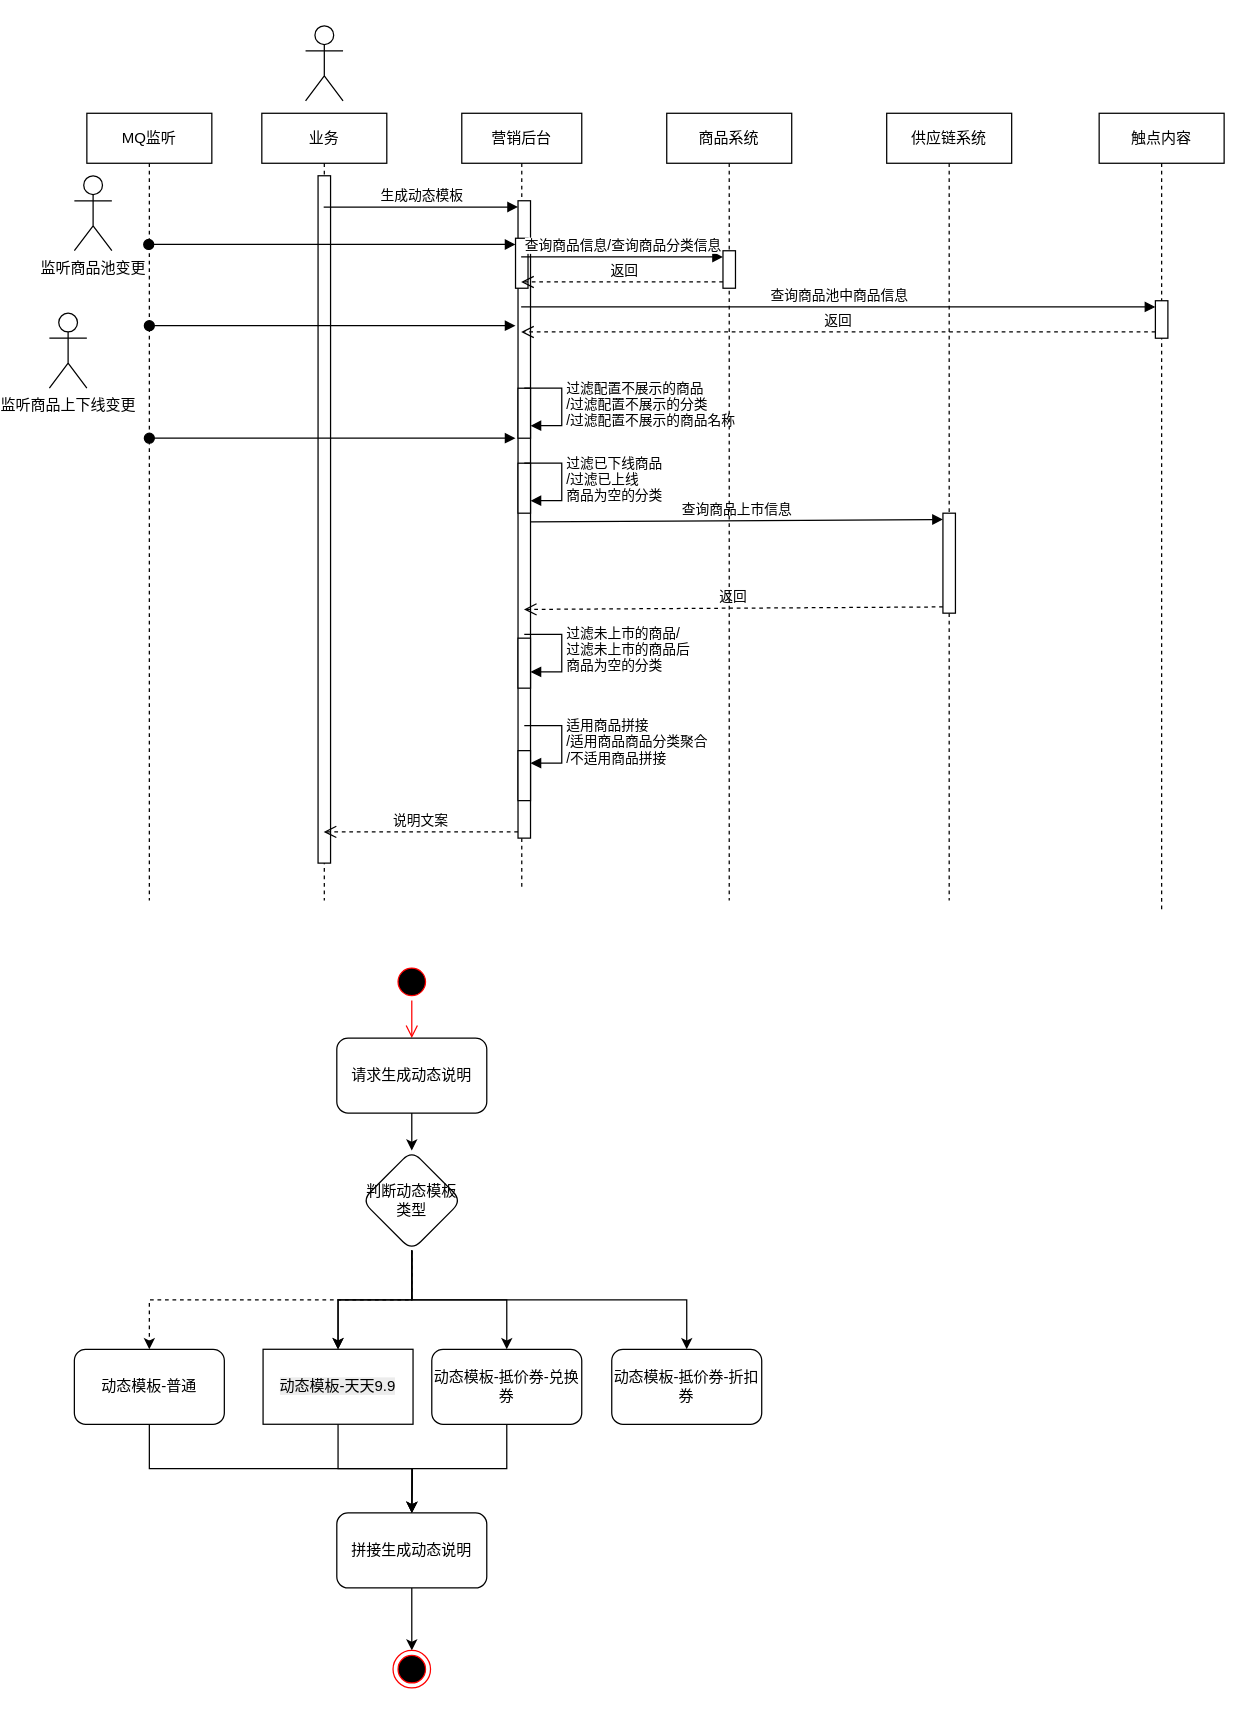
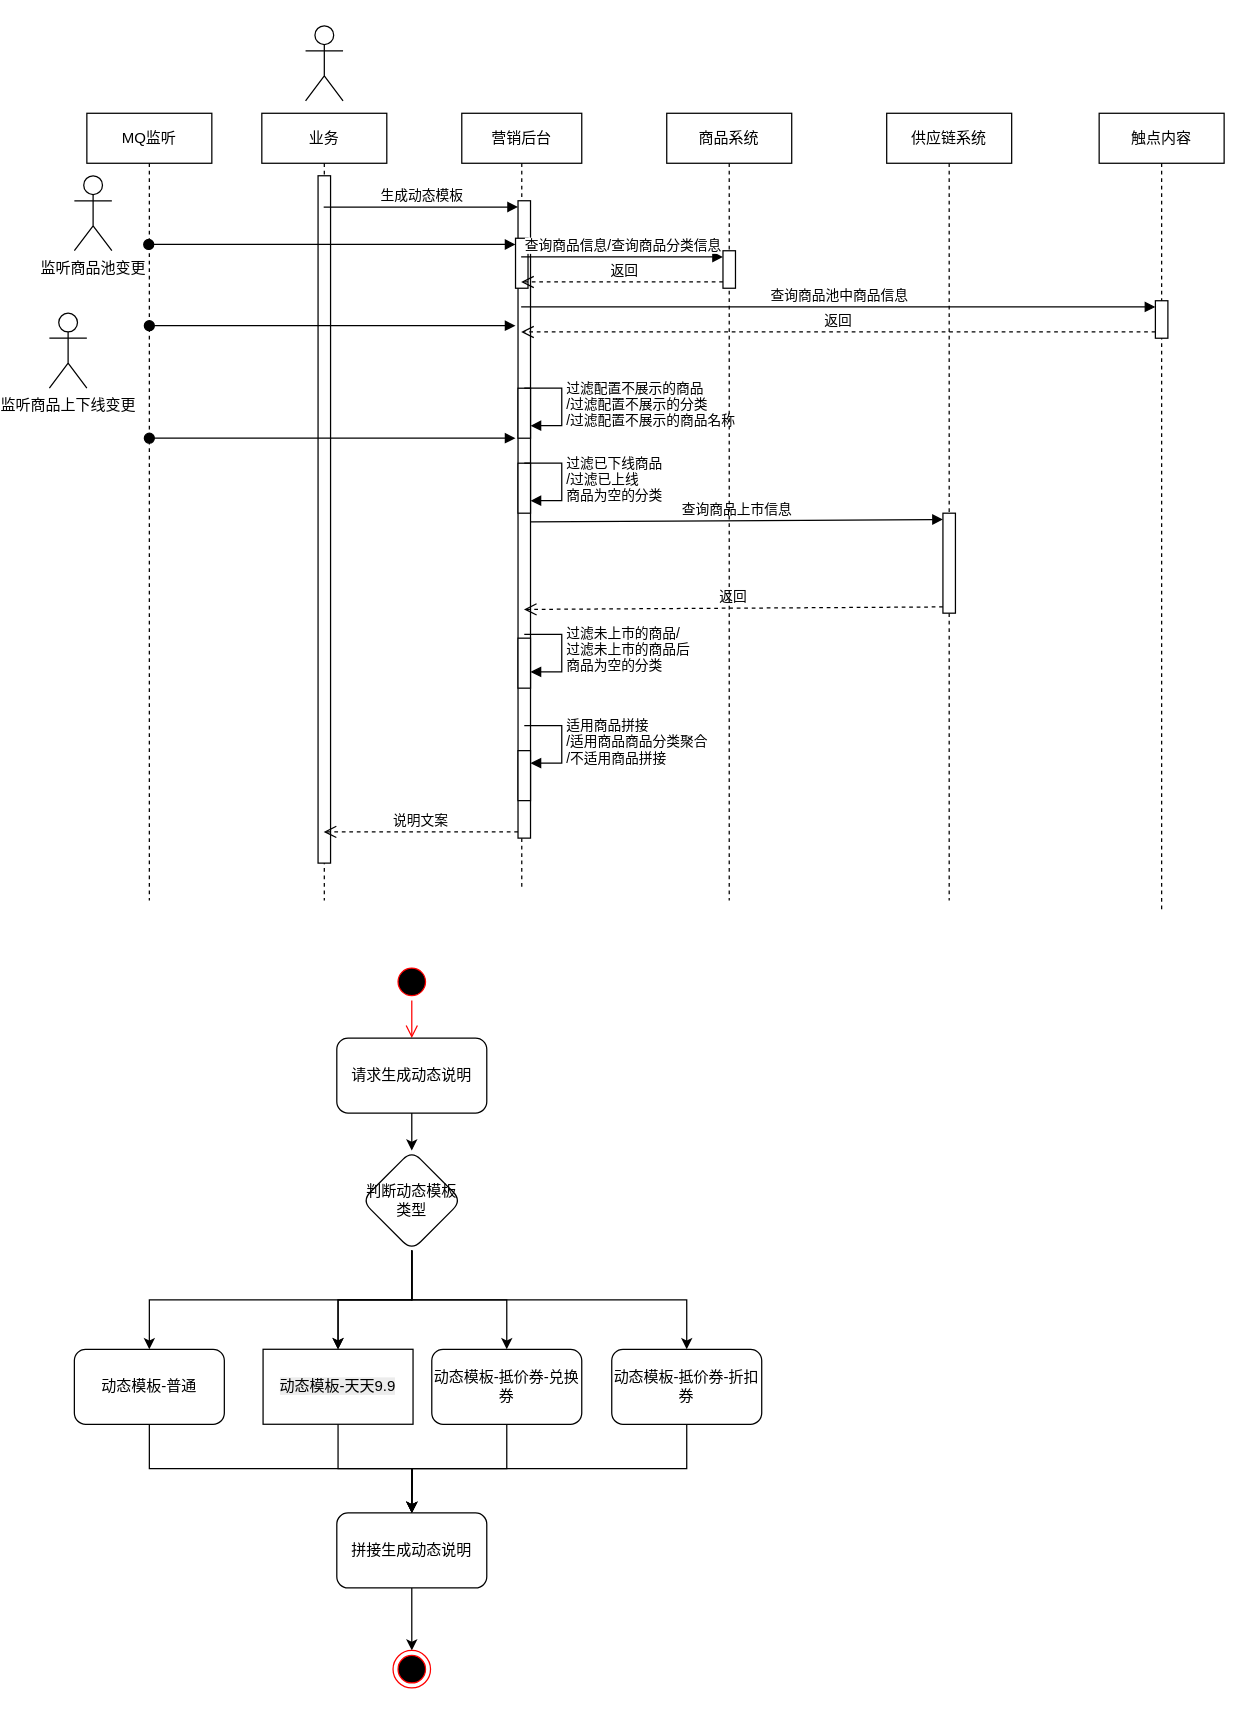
  <mxCell id="0" />
  <mxCell id="1" parent="0" />
  <mxCell id="2" value="业务" style="shape=umlLifeline;perimeter=lifelinePerimeter;whiteSpace=wrap;html=1;container=1;dropTarget=0;collapsible=0;recursiveResize=0;outlineConnect=0;portConstraint=eastwest;newEdgeStyle={&quot;curved&quot;:0,&quot;rounded&quot;:0};" vertex="1" parent="1"><mxGeometry x="190" y="90" width="100" height="630" as="geometry" /></mxCell>
  <mxCell id="3" value="" style="html=1;points=[[0,0,0,0,5],[0,1,0,0,-5],[1,0,0,0,5],[1,1,0,0,-5]];perimeter=orthogonalPerimeter;outlineConnect=0;targetShapes=umlLifeline;portConstraint=eastwest;newEdgeStyle={&quot;curved&quot;:0,&quot;rounded&quot;:0};" vertex="1" parent="2"><mxGeometry x="45" y="50" width="10" height="550" as="geometry" /></mxCell>
  <mxCell id="4" value="营销后台" style="shape=umlLifeline;perimeter=lifelinePerimeter;whiteSpace=wrap;html=1;container=1;dropTarget=0;collapsible=0;recursiveResize=0;outlineConnect=0;portConstraint=eastwest;newEdgeStyle={&quot;curved&quot;:0,&quot;rounded&quot;:0};" vertex="1" parent="1"><mxGeometry x="350" y="90" width="96" height="620" as="geometry" /></mxCell>
  <mxCell id="5" value="" style="html=1;points=[[0,0,0,0,5],[0,1,0,0,-5],[1,0,0,0,5],[1,1,0,0,-5]];perimeter=orthogonalPerimeter;outlineConnect=0;targetShapes=umlLifeline;portConstraint=eastwest;newEdgeStyle={&quot;curved&quot;:0,&quot;rounded&quot;:0};" vertex="1" parent="4"><mxGeometry x="45" y="70" width="10" height="510" as="geometry" /></mxCell>
  <mxCell id="6" value="" style="html=1;points=[[0,0,0,0,5],[0,1,0,0,-5],[1,0,0,0,5],[1,1,0,0,-5]];perimeter=orthogonalPerimeter;outlineConnect=0;targetShapes=umlLifeline;portConstraint=eastwest;newEdgeStyle={&quot;curved&quot;:0,&quot;rounded&quot;:0};" vertex="1" parent="4"><mxGeometry x="45" y="420" width="10" height="40" as="geometry" /></mxCell>
  <mxCell id="7" value="过滤未上市的商品/&lt;div&gt;过滤未上市的商品后&lt;/div&gt;&lt;div&gt;商品为空的分类&lt;/div&gt;" style="html=1;align=left;spacingLeft=2;endArrow=block;rounded=0;edgeStyle=orthogonalEdgeStyle;curved=0;rounded=0;" edge="1" target="6" parent="4"><mxGeometry x="-0.006" relative="1" as="geometry"><mxPoint x="50" y="417" as="sourcePoint" /><Array as="points"><mxPoint x="80" y="447" /></Array><mxPoint as="offset" /></mxGeometry></mxCell>
  <mxCell id="8" value="" style="html=1;points=[[0,0,0,0,5],[0,1,0,0,-5],[1,0,0,0,5],[1,1,0,0,-5]];perimeter=orthogonalPerimeter;outlineConnect=0;targetShapes=umlLifeline;portConstraint=eastwest;newEdgeStyle={&quot;curved&quot;:0,&quot;rounded&quot;:0};" vertex="1" parent="4"><mxGeometry x="45" y="220" width="10" height="40" as="geometry" /></mxCell>
  <mxCell id="9" value="过滤配置不展示的商品&lt;div&gt;/过滤配置不展示的分类&lt;/div&gt;&lt;div&gt;/过滤配置不展示的商品名称&lt;/div&gt;" style="html=1;align=left;spacingLeft=2;endArrow=block;rounded=0;edgeStyle=orthogonalEdgeStyle;curved=0;rounded=0;" edge="1" target="8" parent="4"><mxGeometry relative="1" as="geometry"><mxPoint x="50" y="220" as="sourcePoint" /><Array as="points"><mxPoint x="80" y="220" /><mxPoint x="80" y="250" /></Array></mxGeometry></mxCell>
  <mxCell id="10" value="查询商品上市信息" style="html=1;verticalAlign=bottom;endArrow=block;curved=0;rounded=0;entryX=0;entryY=0;entryDx=0;entryDy=5;" edge="1" target="20" parent="4"><mxGeometry relative="1" as="geometry"><mxPoint x="55" y="327" as="sourcePoint" /></mxGeometry></mxCell>
  <mxCell id="11" value="返回" style="html=1;verticalAlign=bottom;endArrow=open;dashed=1;endSize=8;curved=0;rounded=0;exitX=0;exitY=1;exitDx=0;exitDy=-5;" edge="1" source="20" parent="4"><mxGeometry relative="1" as="geometry"><mxPoint x="49.759" y="397" as="targetPoint" /></mxGeometry></mxCell>
  <mxCell id="12" value="" style="html=1;points=[[0,0,0,0,5],[0,1,0,0,-5],[1,0,0,0,5],[1,1,0,0,-5]];perimeter=orthogonalPerimeter;outlineConnect=0;targetShapes=umlLifeline;portConstraint=eastwest;newEdgeStyle={&quot;curved&quot;:0,&quot;rounded&quot;:0};" vertex="1" parent="4"><mxGeometry x="45" y="280" width="10" height="40" as="geometry" /></mxCell>
  <mxCell id="13" value="过滤已下线商品&lt;div&gt;/过滤已上线&lt;/div&gt;&lt;div&gt;&lt;span style=&quot;color: light-dark(rgb(0, 0, 0), rgb(255, 255, 255));&quot;&gt;商品为空的分类&lt;/span&gt;&lt;/div&gt;" style="html=1;align=left;spacingLeft=2;endArrow=block;rounded=0;edgeStyle=orthogonalEdgeStyle;curved=0;rounded=0;" edge="1" target="12" parent="4"><mxGeometry relative="1" as="geometry"><mxPoint x="50" y="280" as="sourcePoint" /><Array as="points"><mxPoint x="80" y="310" /></Array></mxGeometry></mxCell>
  <mxCell id="14" value="" style="html=1;points=[[0,0,0,0,5],[0,1,0,0,-5],[1,0,0,0,5],[1,1,0,0,-5]];perimeter=orthogonalPerimeter;outlineConnect=0;targetShapes=umlLifeline;portConstraint=eastwest;newEdgeStyle={&quot;curved&quot;:0,&quot;rounded&quot;:0};" vertex="1" parent="4"><mxGeometry x="45" y="510" width="10" height="40" as="geometry" /></mxCell>
  <mxCell id="15" value="适用商品拼接&lt;div&gt;/适用商品商品分类聚合&lt;/div&gt;&lt;div&gt;/不适用商品拼接&lt;/div&gt;" style="html=1;align=left;spacingLeft=2;endArrow=block;rounded=0;edgeStyle=orthogonalEdgeStyle;curved=0;rounded=0;" edge="1" target="14" parent="4"><mxGeometry relative="1" as="geometry"><mxPoint x="50" y="490" as="sourcePoint" /><Array as="points"><mxPoint x="80" y="520" /></Array></mxGeometry></mxCell>
  <mxCell id="16" value="" style="html=1;points=[[0,0,0,0,5],[0,1,0,0,-5],[1,0,0,0,5],[1,1,0,0,-5]];perimeter=orthogonalPerimeter;outlineConnect=0;targetShapes=umlLifeline;portConstraint=eastwest;newEdgeStyle={&quot;curved&quot;:0,&quot;rounded&quot;:0};" vertex="1" parent="4"><mxGeometry x="43" y="100" width="10" height="40" as="geometry" /></mxCell>
  <mxCell id="17" value="商品系统" style="shape=umlLifeline;perimeter=lifelinePerimeter;whiteSpace=wrap;html=1;container=1;dropTarget=0;collapsible=0;recursiveResize=0;outlineConnect=0;portConstraint=eastwest;newEdgeStyle={&quot;curved&quot;:0,&quot;rounded&quot;:0};" vertex="1" parent="1"><mxGeometry x="514" y="90" width="100" height="630" as="geometry" /></mxCell>
  <mxCell id="18" value="" style="html=1;points=[[0,0,0,0,5],[0,1,0,0,-5],[1,0,0,0,5],[1,1,0,0,-5]];perimeter=orthogonalPerimeter;outlineConnect=0;targetShapes=umlLifeline;portConstraint=eastwest;newEdgeStyle={&quot;curved&quot;:0,&quot;rounded&quot;:0};" vertex="1" parent="17"><mxGeometry x="45" y="110" width="10" height="30" as="geometry" /></mxCell>
  <mxCell id="19" value="供应链系统" style="shape=umlLifeline;perimeter=lifelinePerimeter;whiteSpace=wrap;html=1;container=1;dropTarget=0;collapsible=0;recursiveResize=0;outlineConnect=0;portConstraint=eastwest;newEdgeStyle={&quot;curved&quot;:0,&quot;rounded&quot;:0};" vertex="1" parent="1"><mxGeometry x="690" y="90" width="100" height="630" as="geometry" /></mxCell>
  <mxCell id="20" value="" style="html=1;points=[[0,0,0,0,5],[0,1,0,0,-5],[1,0,0,0,5],[1,1,0,0,-5]];perimeter=orthogonalPerimeter;outlineConnect=0;targetShapes=umlLifeline;portConstraint=eastwest;newEdgeStyle={&quot;curved&quot;:0,&quot;rounded&quot;:0};" vertex="1" parent="19"><mxGeometry x="45" y="320" width="10" height="80" as="geometry" /></mxCell>
  <mxCell id="21" value="" style="shape=umlActor;verticalLabelPosition=bottom;verticalAlign=top;html=1;" vertex="1" parent="1"><mxGeometry x="225" y="20" width="30" height="60" as="geometry" /></mxCell>
  <mxCell id="22" value="生成动态模板" style="html=1;verticalAlign=bottom;endArrow=block;curved=0;rounded=0;entryX=0;entryY=0;entryDx=0;entryDy=5;" edge="1" target="5" parent="1" source="2"><mxGeometry relative="1" as="geometry"><mxPoint x="315" y="165" as="sourcePoint" /></mxGeometry></mxCell>
  <mxCell id="23" value="说明文案" style="html=1;verticalAlign=bottom;endArrow=open;dashed=1;endSize=8;curved=0;rounded=0;exitX=0;exitY=1;exitDx=0;exitDy=-5;" edge="1" source="5" parent="1" target="2"><mxGeometry x="-0.0" relative="1" as="geometry"><mxPoint x="315" y="235" as="targetPoint" /><mxPoint as="offset" /></mxGeometry></mxCell>
  <mxCell id="24" value="查询商品信息/查询商品分类信息" style="html=1;verticalAlign=bottom;endArrow=block;curved=0;rounded=0;entryX=0;entryY=0;entryDx=0;entryDy=5;" edge="1" target="18" parent="1" source="4"><mxGeometry relative="1" as="geometry"><mxPoint x="489" y="205" as="sourcePoint" /></mxGeometry></mxCell>
  <mxCell id="25" value="返回" style="html=1;verticalAlign=bottom;endArrow=open;dashed=1;endSize=8;curved=0;rounded=0;exitX=0;exitY=1;exitDx=0;exitDy=-5;" edge="1" source="18" parent="1" target="4"><mxGeometry x="-0.02" relative="1" as="geometry"><mxPoint x="489" y="275" as="targetPoint" /><mxPoint as="offset" /></mxGeometry></mxCell>
  <mxCell id="26" value="触点内容" style="shape=umlLifeline;perimeter=lifelinePerimeter;whiteSpace=wrap;html=1;container=1;dropTarget=0;collapsible=0;recursiveResize=0;outlineConnect=0;portConstraint=eastwest;newEdgeStyle={&quot;curved&quot;:0,&quot;rounded&quot;:0};" vertex="1" parent="1"><mxGeometry x="860" y="90" width="100" height="640" as="geometry" /></mxCell>
  <mxCell id="27" value="" style="html=1;points=[[0,0,0,0,5],[0,1,0,0,-5],[1,0,0,0,5],[1,1,0,0,-5]];perimeter=orthogonalPerimeter;outlineConnect=0;targetShapes=umlLifeline;portConstraint=eastwest;newEdgeStyle={&quot;curved&quot;:0,&quot;rounded&quot;:0};" vertex="1" parent="26"><mxGeometry x="45" y="150" width="10" height="30" as="geometry" /></mxCell>
  <mxCell id="28" value="查询商品池中商品信息" style="html=1;verticalAlign=bottom;endArrow=block;curved=0;rounded=0;entryX=0;entryY=0;entryDx=0;entryDy=5;" edge="1" target="27" parent="1" source="4"><mxGeometry relative="1" as="geometry"><mxPoint x="835" y="245" as="sourcePoint" /></mxGeometry></mxCell>
  <mxCell id="29" value="返回" style="html=1;verticalAlign=bottom;endArrow=open;dashed=1;endSize=8;curved=0;rounded=0;exitX=0;exitY=1;exitDx=0;exitDy=-5;" edge="1" source="27" parent="1" target="4"><mxGeometry relative="1" as="geometry"><mxPoint x="835" y="315" as="targetPoint" /></mxGeometry></mxCell>
  <mxCell id="30" value="MQ监听" style="shape=umlLifeline;perimeter=lifelinePerimeter;whiteSpace=wrap;html=1;container=1;dropTarget=0;collapsible=0;recursiveResize=0;outlineConnect=0;portConstraint=eastwest;newEdgeStyle={&quot;curved&quot;:0,&quot;rounded&quot;:0};" vertex="1" parent="1"><mxGeometry x="50" y="90" width="100" height="630" as="geometry" /></mxCell>
  <mxCell id="31" value="" style="html=1;verticalAlign=bottom;startArrow=oval;endArrow=block;startSize=8;curved=0;rounded=0;entryX=0;entryY=0;entryDx=0;entryDy=5;" edge="1" target="16" parent="1" source="30"><mxGeometry relative="1" as="geometry"><mxPoint x="323" y="195" as="sourcePoint" /></mxGeometry></mxCell>
  <mxCell id="32" value="" style="html=1;verticalAlign=bottom;startArrow=oval;endArrow=block;startSize=8;curved=0;rounded=0;entryX=0;entryY=0;entryDx=0;entryDy=5;" edge="1" parent="1"><mxGeometry relative="1" as="geometry"><mxPoint x="100" y="260" as="sourcePoint" /><mxPoint x="393" y="260" as="targetPoint" /></mxGeometry></mxCell>
  <mxCell id="33" value="" style="html=1;verticalAlign=bottom;startArrow=oval;endArrow=block;startSize=8;curved=0;rounded=0;entryX=0;entryY=0;entryDx=0;entryDy=5;" edge="1" parent="1"><mxGeometry relative="1" as="geometry"><mxPoint x="100" y="350" as="sourcePoint" /><mxPoint x="393" y="350" as="targetPoint" /></mxGeometry></mxCell>
  <mxCell id="34" value="监听商品池变更" style="shape=umlActor;verticalLabelPosition=bottom;verticalAlign=top;html=1;" vertex="1" parent="1"><mxGeometry x="40" y="140" width="30" height="60" as="geometry" /></mxCell>
  <mxCell id="35" value="监听商品上下线变更" style="shape=umlActor;verticalLabelPosition=bottom;verticalAlign=top;html=1;" vertex="1" parent="1"><mxGeometry x="20" y="250" width="30" height="60" as="geometry" /></mxCell>
  <mxCell id="36" value="" style="ellipse;html=1;shape=startState;fillColor=#000000;strokeColor=#ff0000;" vertex="1" parent="1"><mxGeometry x="295" y="770" width="30" height="30" as="geometry" /></mxCell>
  <mxCell id="37" value="" style="edgeStyle=orthogonalEdgeStyle;html=1;verticalAlign=bottom;endArrow=open;endSize=8;strokeColor=#ff0000;rounded=0;" edge="1" source="36" parent="1"><mxGeometry relative="1" as="geometry"><mxPoint x="310" y="830" as="targetPoint" /></mxGeometry></mxCell>
  <mxCell id="38" value="" style="edgeStyle=orthogonalEdgeStyle;rounded=0;orthogonalLoop=1;jettySize=auto;html=1;" edge="1" parent="1" source="39" target="45"><mxGeometry relative="1" as="geometry" /></mxCell>
  <mxCell id="39" value="请求生成动态说明" style="rounded=1;whiteSpace=wrap;html=1;" vertex="1" parent="1"><mxGeometry x="250" y="830" width="120" height="60" as="geometry" /></mxCell>
- <mxCell id="40" value="" style="edgeStyle=orthogonalEdgeStyle;rounded=0;orthogonalLoop=1;jettySize=auto;html=1;exitX=0.5;exitY=1;exitDx=0;exitDy=0;dashed=1;" edge="1" parent="1" source="45" target="47"><mxGeometry relative="1" as="geometry" /></mxCell>
+ <mxCell id="40" value="" style="edgeStyle=orthogonalEdgeStyle;rounded=0;orthogonalLoop=1;jettySize=auto;html=1;exitX=0.5;exitY=1;exitDx=0;exitDy=0;" edge="1" parent="1" source="45" target="47"><mxGeometry relative="1" as="geometry" /></mxCell>
  <mxCell id="41" value="" style="edgeStyle=orthogonalEdgeStyle;rounded=0;orthogonalLoop=1;jettySize=auto;html=1;exitX=0.5;exitY=1;exitDx=0;exitDy=0;" edge="1" parent="1" source="45" target="49"><mxGeometry relative="1" as="geometry" /></mxCell>
  <mxCell id="42" value="" style="edgeStyle=orthogonalEdgeStyle;rounded=0;orthogonalLoop=1;jettySize=auto;html=1;exitX=0.5;exitY=1;exitDx=0;exitDy=0;" edge="1" parent="1" source="45" target="51"><mxGeometry relative="1" as="geometry" /></mxCell>
  <mxCell id="43" value="" style="edgeStyle=orthogonalEdgeStyle;rounded=0;orthogonalLoop=1;jettySize=auto;html=1;" edge="1" parent="1" source="45" target="49"><mxGeometry relative="1" as="geometry" /></mxCell>
  <mxCell id="44" style="edgeStyle=orthogonalEdgeStyle;rounded=0;orthogonalLoop=1;jettySize=auto;html=1;exitX=0.5;exitY=1;exitDx=0;exitDy=0;entryX=0.5;entryY=0;entryDx=0;entryDy=0;" edge="1" parent="1" source="45" target="53"><mxGeometry relative="1" as="geometry" /></mxCell>
  <mxCell id="45" value="判断动态模板类型" style="rhombus;whiteSpace=wrap;html=1;rounded=1;" vertex="1" parent="1"><mxGeometry x="270" y="920" width="80" height="80" as="geometry" /></mxCell>
  <mxCell id="46" style="edgeStyle=orthogonalEdgeStyle;rounded=0;orthogonalLoop=1;jettySize=auto;html=1;exitX=0.5;exitY=1;exitDx=0;exitDy=0;entryX=0.5;entryY=0;entryDx=0;entryDy=0;" edge="1" parent="1" source="47" target="55"><mxGeometry relative="1" as="geometry" /></mxCell>
  <mxCell id="47" value="动态模板-普通" style="whiteSpace=wrap;html=1;rounded=1;" vertex="1" parent="1"><mxGeometry x="40" y="1079" width="120" height="60" as="geometry" /></mxCell>
  <mxCell id="48" style="edgeStyle=orthogonalEdgeStyle;rounded=0;orthogonalLoop=1;jettySize=auto;html=1;exitX=0.5;exitY=1;exitDx=0;exitDy=0;" edge="1" parent="1" source="49"><mxGeometry relative="1" as="geometry"><mxPoint x="310" y="1210" as="targetPoint" /></mxGeometry></mxCell>
  <mxCell id="49" value="&lt;br&gt;&lt;span style=&quot;color: rgb(0, 0, 0); font-family: Helvetica; font-size: 12px; font-style: normal; font-variant-ligatures: normal; font-variant-caps: normal; font-weight: 400; letter-spacing: normal; orphans: 2; text-align: center; text-indent: 0px; text-transform: none; widows: 2; word-spacing: 0px; -webkit-text-stroke-width: 0px; white-space: normal; background-color: rgb(236, 236, 236); text-decoration-thickness: initial; text-decoration-style: initial; text-decoration-color: initial; float: none; display: inline !important;&quot;&gt;动态模板-天天9.9&lt;/span&gt;&lt;div&gt;&lt;br/&gt;&lt;/div&gt;" style="whiteSpace=wrap;html=1;rounded=0;" vertex="1" parent="1"><mxGeometry x="191" y="1079" width="120" height="60" as="geometry" /></mxCell>
+ <mxCell id="50" style="edgeStyle=orthogonalEdgeStyle;rounded=0;orthogonalLoop=1;jettySize=auto;html=1;exitX=0.5;exitY=1;exitDx=0;exitDy=0;entryX=0.5;entryY=0;entryDx=0;entryDy=0;" edge="1" parent="1" source="51" target="55"><mxGeometry relative="1" as="geometry" /></mxCell>
  <mxCell id="51" value="动态模板-抵价券-折扣券" style="whiteSpace=wrap;html=1;rounded=1;" vertex="1" parent="1"><mxGeometry x="470" y="1079" width="120" height="60" as="geometry" /></mxCell>
  <mxCell id="52" style="edgeStyle=orthogonalEdgeStyle;rounded=0;orthogonalLoop=1;jettySize=auto;html=1;exitX=0.5;exitY=1;exitDx=0;exitDy=0;" edge="1" parent="1" source="53"><mxGeometry relative="1" as="geometry"><mxPoint x="310" y="1210" as="targetPoint" /></mxGeometry></mxCell>
  <mxCell id="53" value="动态模板-抵价券-兑换券" style="whiteSpace=wrap;html=1;rounded=1;" vertex="1" parent="1"><mxGeometry x="326" y="1079" width="120" height="60" as="geometry" /></mxCell>
  <mxCell id="54" style="edgeStyle=orthogonalEdgeStyle;rounded=0;orthogonalLoop=1;jettySize=auto;html=1;exitX=0.5;exitY=1;exitDx=0;exitDy=0;entryX=0.5;entryY=0;entryDx=0;entryDy=0;" edge="1" parent="1" source="55" target="56"><mxGeometry relative="1" as="geometry" /></mxCell>
  <mxCell id="55" value="拼接生成动态说明" style="rounded=1;whiteSpace=wrap;html=1;" vertex="1" parent="1"><mxGeometry x="250" y="1210" width="120" height="60" as="geometry" /></mxCell>
  <mxCell id="56" value="" style="ellipse;html=1;shape=endState;fillColor=#000000;strokeColor=#ff0000;" vertex="1" parent="1"><mxGeometry x="295" y="1320" width="30" height="30" as="geometry" /></mxCell>
